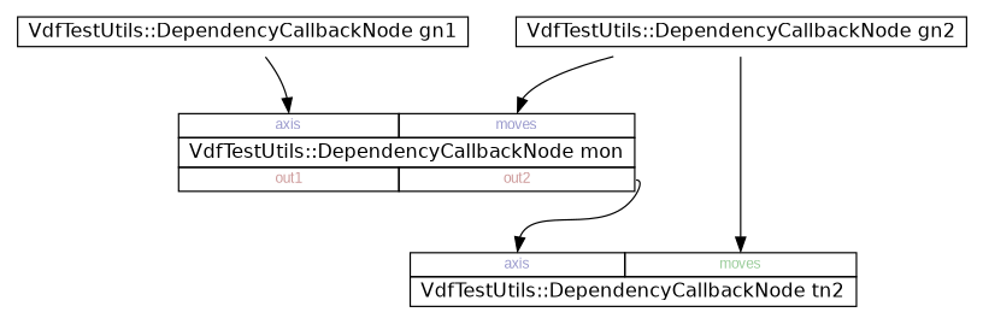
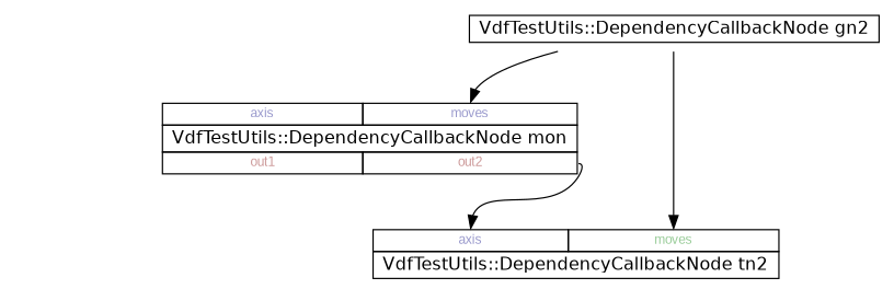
  digraph {
    rankdir=TB
    fontname="DejaVu Sans"
    node [shape=plaintext fontname="DejaVu Sans"]
    edge [headport="axis:n" fontname="DejaVu Sans"]
    n1 [label=< 		<TABLE BORDER="0" CELLBORDER="1" CELLSPACING="0"> 			<TR><TD PORT="axis" COLSPAN="1"><FONT POINT-SIZE="10" FACE="Arial" COLOR="#9999cc">axis</FONT></TD><TD PORT="moves" COLSPAN="1"><FONT POINT-SIZE="10" FACE="Arial" COLOR="#99cc99">moves</FONT></TD></TR> 			<TR><TD COLSPAN="2"> VdfTestUtils::DependencyCallbackNode tn2 </TD></TR> 		</TABLE>>]
    n2 [label=< 		<TABLE BORDER="0" CELLBORDER="1" CELLSPACING="0"> 			<TR><TD PORT="axis" COLSPAN="1"><FONT POINT-SIZE="10" FACE="Arial" COLOR="#9999cc">axis</FONT></TD><TD PORT="moves" COLSPAN="1"><FONT POINT-SIZE="10" FACE="Arial" COLOR="#9999cc">moves</FONT></TD></TR> 			<TR><TD COLSPAN="2"> VdfTestUtils::DependencyCallbackNode mon </TD></TR> 			<TR><TD PORT="out1" COLSPAN="1"><FONT POINT-SIZE="10" FACE="Arial" COLOR="#cc9999">out1</FONT></TD><TD PORT="out2" COLSPAN="1"><FONT POINT-SIZE="10" FACE="Arial" COLOR="#cc9999">out2</FONT></TD></TR> 		</TABLE>>]
    n3 [label=< 		<TABLE BORDER="0" CELLBORDER="1" CELLSPACING="0"> 			<TR><TD COLSPAN="1"> VdfTestUtils::DependencyCallbackNode gn2 </TD></TR> 		</TABLE>>]
-   n4 [label=< 		<TABLE BORDER="0" CELLBORDER="1" CELLSPACING="0"> 			<TR><TD COLSPAN="1"> VdfTestUtils::DependencyCallbackNode gn1 </TD></TR> 		</TABLE>>]
    n2 -> n1 [tailport=out2]
    n3 -> n1 [headport="moves:n"]
    n3 -> n2 [headport="moves:n"]
-   n4 -> n2
  }
